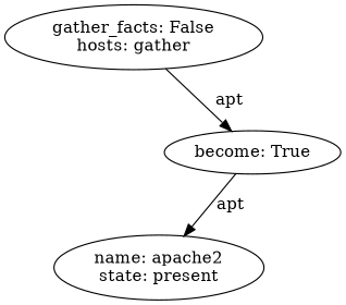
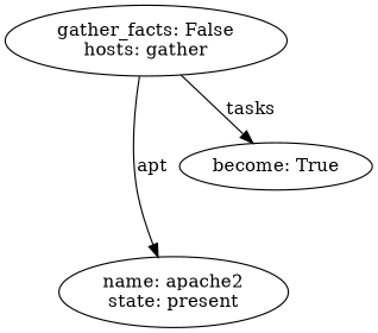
  digraph {
    n1 [label="name: apache2\nstate: present\n"]
    n2 [label="become: True\n"]
    n3 [label="gather_facts: False\nhosts: gather\n"]
-   n2 -> n1 [label=apt]
-   n3 -> n2 [label=apt]
+   n3 -> n1 [label=apt]
+   n3 -> n2 [label=tasks]
  }
